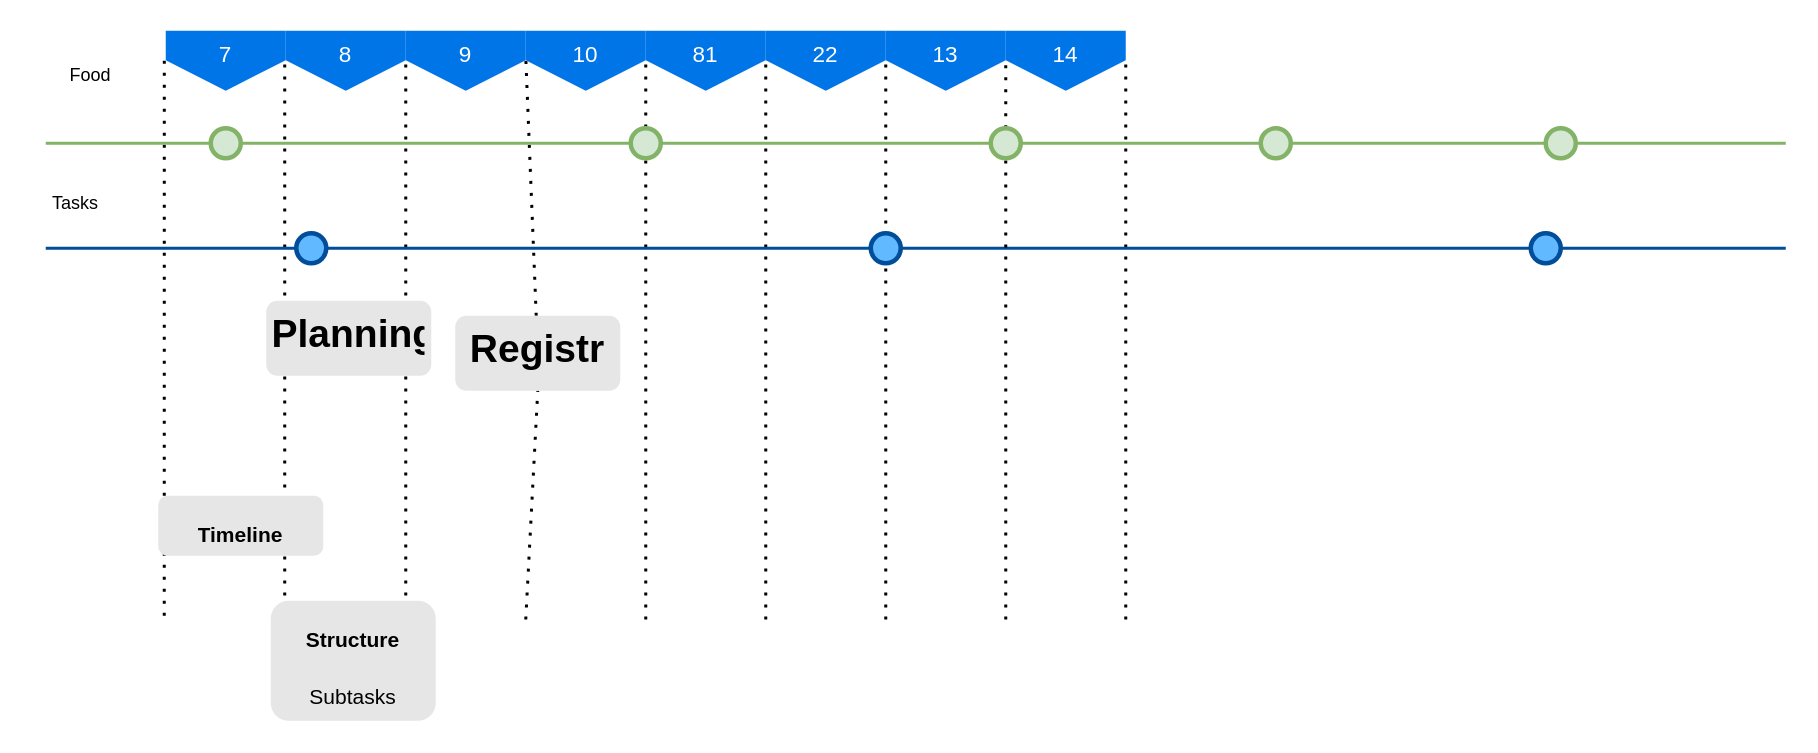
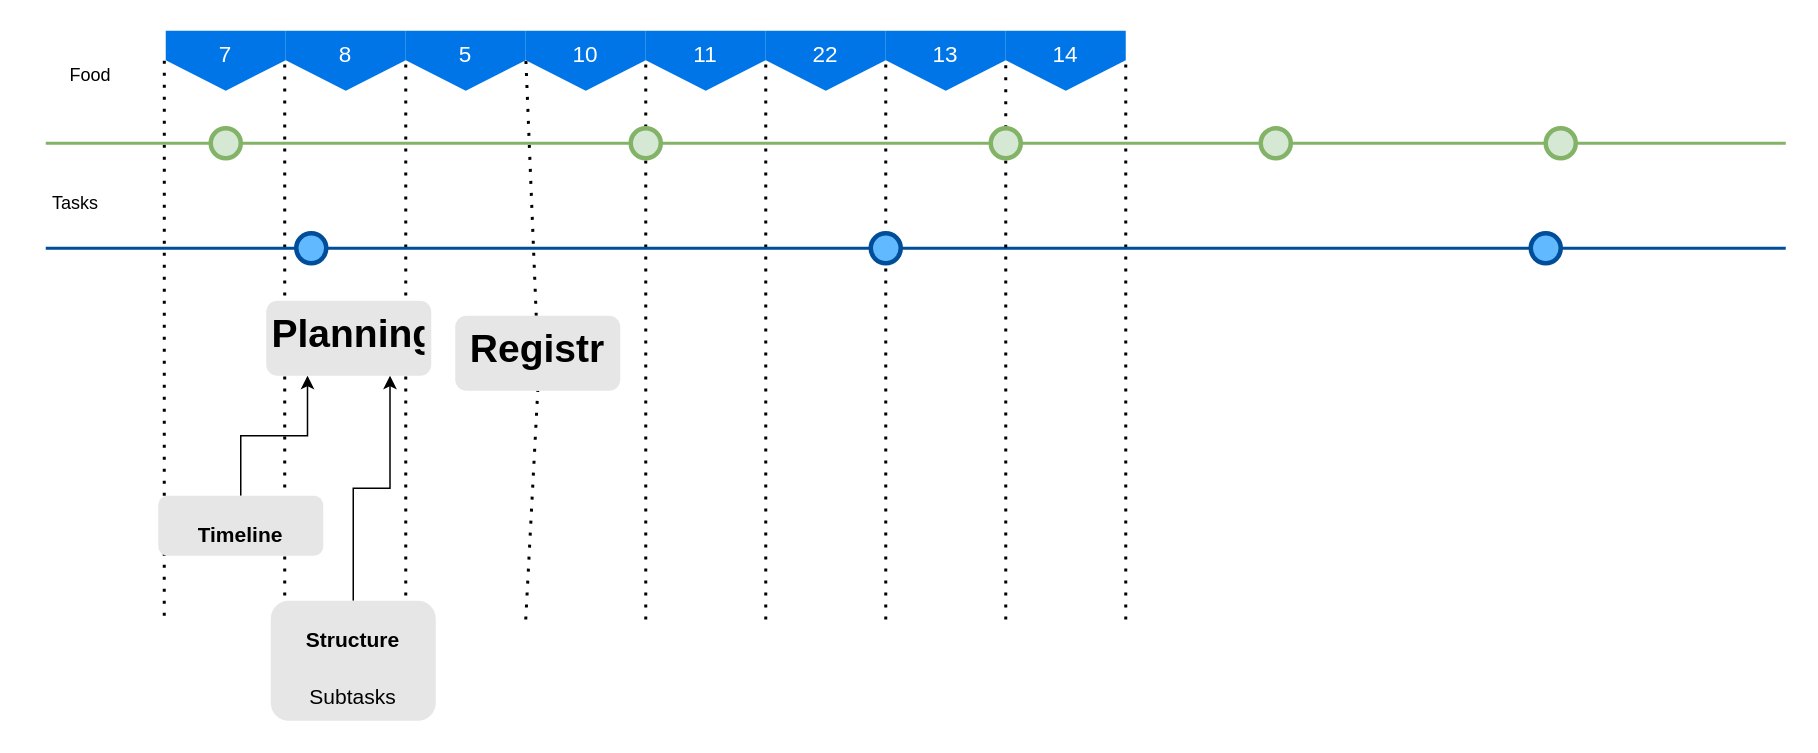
  <mxCell id="0" />
  <mxCell id="1" parent="0" />
  <mxCell id="2" value="" style="endArrow=none;dashed=1;html=1;dashPattern=1 3;strokeWidth=2;rounded=0;entryX=-0.012;entryY=0.369;entryDx=0;entryDy=0;entryPerimeter=0;" parent="1" target="27" edge="1"><mxGeometry width="50" height="50" relative="1" as="geometry"><mxPoint x="109" y="410" as="sourcePoint" /><mxPoint x="256" y="70" as="targetPoint" /></mxGeometry></mxCell>
  <mxCell id="3" value="" style="endArrow=none;dashed=1;html=1;dashPattern=1 3;strokeWidth=2;rounded=0;entryX=-0.012;entryY=0.369;entryDx=0;entryDy=0;entryPerimeter=0;" parent="1" edge="1"><mxGeometry width="50" height="50" relative="1" as="geometry"><mxPoint x="189.31" y="412.5" as="sourcePoint" /><mxPoint x="189.31" y="37.5" as="targetPoint" /></mxGeometry></mxCell>
  <mxCell id="4" value="" style="endArrow=none;dashed=1;html=1;dashPattern=1 3;strokeWidth=2;rounded=0;entryX=-0.012;entryY=0.369;entryDx=0;entryDy=0;entryPerimeter=0;" parent="1" edge="1"><mxGeometry width="50" height="50" relative="1" as="geometry"><mxPoint x="270" y="412.5" as="sourcePoint" /><mxPoint x="270" y="37.5" as="targetPoint" /></mxGeometry></mxCell>
  <mxCell id="5" value="" style="endArrow=none;dashed=1;html=1;dashPattern=1 3;strokeWidth=2;rounded=0;entryX=-0.012;entryY=0.369;entryDx=0;entryDy=0;entryPerimeter=0;" parent="1" source="38" edge="1"><mxGeometry width="50" height="50" relative="1" as="geometry"><mxPoint x="350" y="412.5" as="sourcePoint" /><mxPoint x="350" y="37.5" as="targetPoint" /></mxGeometry></mxCell>
  <mxCell id="6" value="" style="endArrow=none;dashed=1;html=1;dashPattern=1 3;strokeWidth=2;rounded=0;entryX=-0.012;entryY=0.369;entryDx=0;entryDy=0;entryPerimeter=0;" parent="1" edge="1"><mxGeometry width="50" height="50" relative="1" as="geometry"><mxPoint x="430" y="412.5" as="sourcePoint" /><mxPoint x="430" y="37.5" as="targetPoint" /></mxGeometry></mxCell>
  <mxCell id="7" value="" style="endArrow=none;dashed=1;html=1;dashPattern=1 3;strokeWidth=2;rounded=0;entryX=-0.012;entryY=0.369;entryDx=0;entryDy=0;entryPerimeter=0;" parent="1" edge="1"><mxGeometry width="50" height="50" relative="1" as="geometry"><mxPoint x="510" y="412.5" as="sourcePoint" /><mxPoint x="510" y="37.5" as="targetPoint" /></mxGeometry></mxCell>
  <mxCell id="8" value="" style="endArrow=none;dashed=1;html=1;dashPattern=1 3;strokeWidth=2;rounded=0;entryX=-0.012;entryY=0.369;entryDx=0;entryDy=0;entryPerimeter=0;" parent="1" edge="1"><mxGeometry width="50" height="50" relative="1" as="geometry"><mxPoint x="590" y="412.5" as="sourcePoint" /><mxPoint x="590" y="37.5" as="targetPoint" /></mxGeometry></mxCell>
  <mxCell id="9" value="" style="endArrow=none;dashed=1;html=1;dashPattern=1 3;strokeWidth=2;rounded=0;entryX=-0.012;entryY=0.369;entryDx=0;entryDy=0;entryPerimeter=0;" parent="1" source="32" edge="1"><mxGeometry width="50" height="50" relative="1" as="geometry"><mxPoint x="670" y="412.5" as="sourcePoint" /><mxPoint x="670" y="37.5" as="targetPoint" /></mxGeometry></mxCell>
  <mxCell id="10" value="" style="endArrow=none;dashed=1;html=1;dashPattern=1 3;strokeWidth=2;rounded=0;entryX=-0.012;entryY=0.369;entryDx=0;entryDy=0;entryPerimeter=0;" parent="1" edge="1"><mxGeometry width="50" height="50" relative="1" as="geometry"><mxPoint x="750" y="412.5" as="sourcePoint" /><mxPoint x="750" y="37.5" as="targetPoint" /></mxGeometry></mxCell>
  <mxCell id="11" value="" style="line;strokeWidth=2;html=1;fillColor=none;fontSize=28;fontColor=#004D99;strokeColor=#004D99;" parent="1" vertex="1"><mxGeometry x="30" y="160" width="1160" height="10" as="geometry" /></mxCell>
- <mxCell id="12" value="9" style="shape=offPageConnector;whiteSpace=wrap;html=1;fillColor=#0075E8;fontSize=15;fontColor=#FFFFFF;size=0.509;verticalAlign=top;strokeColor=none;" parent="1" vertex="1"><mxGeometry x="270" y="20" width="80" height="40" as="geometry" /></mxCell>
+ <mxCell id="12" value="5" style="shape=offPageConnector;whiteSpace=wrap;html=1;fillColor=#0075E8;fontSize=15;fontColor=#FFFFFF;size=0.509;verticalAlign=top;strokeColor=none;" parent="1" vertex="1"><mxGeometry x="270" y="20" width="80" height="40" as="geometry" /></mxCell>
  <mxCell id="13" value="" style="ellipse;whiteSpace=wrap;html=1;fillColor=#61BAFF;fontSize=28;fontColor=#004D99;strokeWidth=3;strokeColor=#004D99;" parent="1" vertex="1"><mxGeometry x="580" y="155" width="20" height="20" as="geometry" /></mxCell>
  <mxCell id="14" value="" style="ellipse;whiteSpace=wrap;html=1;fillColor=#61BAFF;fontSize=28;fontColor=#004D99;strokeWidth=3;strokeColor=#004D99;" parent="1" vertex="1"><mxGeometry x="197" y="155" width="20" height="20" as="geometry" /></mxCell>
  <mxCell id="15" value="" style="ellipse;whiteSpace=wrap;html=1;fillColor=#61BAFF;fontSize=28;fontColor=#004D99;strokeWidth=3;strokeColor=#004D99;" parent="1" vertex="1"><mxGeometry x="1020" y="155" width="20" height="20" as="geometry" /></mxCell>
  <mxCell id="16" value="&lt;h1&gt;Planning&lt;/h1&gt;&lt;div&gt;&lt;br&gt;&lt;/div&gt;&lt;div&gt;&lt;br&gt;&lt;/div&gt;" style="text;html=1;spacing=5;spacingTop=-20;whiteSpace=wrap;overflow=hidden;strokeColor=none;strokeWidth=3;fillColor=#E6E6E6;fontSize=13;fontColor=#000000;align=center;rounded=1;" parent="1" vertex="1"><mxGeometry x="177" y="200" width="110" height="50" as="geometry" /></mxCell>
+ <mxCell id="17" style="edgeStyle=orthogonalEdgeStyle;rounded=0;orthogonalLoop=1;jettySize=auto;html=1;entryX=0.25;entryY=1;entryDx=0;entryDy=0;" parent="1" source="18" target="16" edge="1"><mxGeometry relative="1" as="geometry" /></mxCell>
  <mxCell id="18" value="&lt;h1&gt;&lt;font style=&quot;font-size: 14px;&quot;&gt;Timeline&lt;/font&gt;&lt;/h1&gt;" style="text;html=1;spacing=5;spacingTop=-20;whiteSpace=wrap;overflow=hidden;strokeColor=none;strokeWidth=3;fillColor=#E6E6E6;fontSize=13;fontColor=#000000;align=center;rounded=1;" parent="1" vertex="1"><mxGeometry x="105" y="330" width="110" height="40" as="geometry" /></mxCell>
+ <mxCell id="19" style="edgeStyle=orthogonalEdgeStyle;rounded=0;orthogonalLoop=1;jettySize=auto;html=1;entryX=0.75;entryY=1;entryDx=0;entryDy=0;" parent="1" source="20" target="16" edge="1"><mxGeometry relative="1" as="geometry" /></mxCell>
  <mxCell id="20" value="&lt;h1&gt;&lt;font style=&quot;font-size: 14px;&quot;&gt;Structure&lt;/font&gt;&lt;/h1&gt;&lt;div&gt;&lt;font style=&quot;font-size: 14px;&quot;&gt;Subtasks&lt;/font&gt;&lt;/div&gt;" style="text;html=1;spacing=5;spacingTop=-20;whiteSpace=wrap;overflow=hidden;strokeColor=none;strokeWidth=3;fillColor=#E6E6E6;fontSize=13;fontColor=#000000;align=center;rounded=1;" parent="1" vertex="1"><mxGeometry x="180" y="400" width="110" height="80" as="geometry" /></mxCell>
  <mxCell id="21" value="10" style="shape=offPageConnector;whiteSpace=wrap;html=1;fillColor=#0075E8;fontSize=15;fontColor=#FFFFFF;size=0.509;verticalAlign=top;strokeColor=none;" parent="1" vertex="1"><mxGeometry x="350" y="20" width="80" height="40" as="geometry" /></mxCell>
- <mxCell id="22" value="81" style="shape=offPageConnector;whiteSpace=wrap;html=1;fillColor=#0075E8;fontSize=15;fontColor=#FFFFFF;size=0.509;verticalAlign=top;strokeColor=none;" parent="1" vertex="1"><mxGeometry x="430" y="20" width="80" height="40" as="geometry" /></mxCell>
+ <mxCell id="22" value="11" style="shape=offPageConnector;whiteSpace=wrap;html=1;fillColor=#0075E8;fontSize=15;fontColor=#FFFFFF;size=0.509;verticalAlign=top;strokeColor=none;" parent="1" vertex="1"><mxGeometry x="430" y="20" width="80" height="40" as="geometry" /></mxCell>
  <mxCell id="23" value="22" style="shape=offPageConnector;whiteSpace=wrap;html=1;fillColor=#0075E8;fontSize=15;fontColor=#FFFFFF;size=0.509;verticalAlign=top;strokeColor=none;" parent="1" vertex="1"><mxGeometry x="510" y="20" width="80" height="40" as="geometry" /></mxCell>
  <mxCell id="24" value="13" style="shape=offPageConnector;whiteSpace=wrap;html=1;fillColor=#0075E8;fontSize=15;fontColor=#FFFFFF;size=0.509;verticalAlign=top;strokeColor=none;" parent="1" vertex="1"><mxGeometry x="590" y="20" width="80" height="40" as="geometry" /></mxCell>
  <mxCell id="25" value="14" style="shape=offPageConnector;whiteSpace=wrap;html=1;fillColor=#0075E8;fontSize=15;fontColor=#FFFFFF;size=0.509;verticalAlign=top;strokeColor=none;" parent="1" vertex="1"><mxGeometry x="670" y="20" width="80" height="40" as="geometry" /></mxCell>
  <mxCell id="26" value="8" style="shape=offPageConnector;whiteSpace=wrap;html=1;fillColor=#0075E8;fontSize=15;fontColor=#FFFFFF;size=0.509;verticalAlign=top;strokeColor=none;" parent="1" vertex="1"><mxGeometry x="190" y="20" width="80" height="40" as="geometry" /></mxCell>
  <mxCell id="27" value="7" style="shape=offPageConnector;whiteSpace=wrap;html=1;fillColor=#0075E8;fontSize=15;fontColor=#FFFFFF;size=0.509;verticalAlign=top;strokeColor=none;" parent="1" vertex="1"><mxGeometry x="110" y="20" width="80" height="40" as="geometry" /></mxCell>
  <mxCell id="28" value="" style="line;strokeWidth=2;html=1;fillColor=#d5e8d4;fontSize=28;strokeColor=#82b366;" parent="1" vertex="1"><mxGeometry x="30" y="90" width="1160" height="10" as="geometry" /></mxCell>
  <mxCell id="29" value="" style="ellipse;whiteSpace=wrap;html=1;fillColor=#d5e8d4;fontSize=28;strokeWidth=3;strokeColor=#82b366;" parent="1" vertex="1"><mxGeometry x="140" y="85" width="20" height="20" as="geometry" /></mxCell>
  <mxCell id="30" value="" style="ellipse;whiteSpace=wrap;html=1;fillColor=#d5e8d4;fontSize=28;strokeWidth=3;strokeColor=#82b366;" parent="1" vertex="1"><mxGeometry x="420" y="85" width="20" height="20" as="geometry" /></mxCell>
  <mxCell id="31" value="" style="endArrow=none;dashed=1;html=1;dashPattern=1 3;strokeWidth=2;rounded=0;entryX=0.5;entryY=1;entryDx=0;entryDy=0;" parent="1" target="32" edge="1"><mxGeometry width="50" height="50" relative="1" as="geometry"><mxPoint x="670" y="412.5" as="sourcePoint" /><mxPoint x="670" y="37.5" as="targetPoint" /></mxGeometry></mxCell>
  <mxCell id="32" value="" style="ellipse;whiteSpace=wrap;html=1;fillColor=#d5e8d4;fontSize=28;strokeWidth=3;strokeColor=#82b366;" parent="1" vertex="1"><mxGeometry x="660" y="85" width="20" height="20" as="geometry" /></mxCell>
  <mxCell id="33" value="" style="ellipse;whiteSpace=wrap;html=1;fillColor=#d5e8d4;fontSize=28;strokeWidth=3;strokeColor=#82b366;" parent="1" vertex="1"><mxGeometry x="840" y="85" width="20" height="20" as="geometry" /></mxCell>
  <mxCell id="34" value="" style="ellipse;whiteSpace=wrap;html=1;fillColor=#d5e8d4;fontSize=28;strokeWidth=3;strokeColor=#82b366;" parent="1" vertex="1"><mxGeometry x="1030" y="85" width="20" height="20" as="geometry" /></mxCell>
  <mxCell id="35" value="Food" style="text;html=1;strokeColor=none;fillColor=none;align=center;verticalAlign=middle;whiteSpace=wrap;rounded=0;" parent="1" vertex="1"><mxGeometry x="30" y="35" width="60" height="30" as="geometry" /></mxCell>
  <mxCell id="36" value="Tasks" style="text;html=1;strokeColor=none;fillColor=none;align=center;verticalAlign=middle;whiteSpace=wrap;rounded=0;" parent="1" vertex="1"><mxGeometry x="20" y="120" width="60" height="30" as="geometry" /></mxCell>
  <mxCell id="37" value="" style="endArrow=none;dashed=1;html=1;dashPattern=1 3;strokeWidth=2;rounded=0;entryX=0.5;entryY=1;entryDx=0;entryDy=0;" parent="1" target="38" edge="1"><mxGeometry width="50" height="50" relative="1" as="geometry"><mxPoint x="350" y="412.5" as="sourcePoint" /><mxPoint x="350" y="37.5" as="targetPoint" /></mxGeometry></mxCell>
  <mxCell id="38" value="&lt;h1&gt;Registr&lt;/h1&gt;" style="text;html=1;spacing=5;spacingTop=-20;whiteSpace=wrap;overflow=hidden;strokeColor=none;strokeWidth=3;fillColor=#E6E6E6;fontSize=13;fontColor=#000000;align=center;rounded=1;" parent="1" vertex="1"><mxGeometry x="303" y="210" width="110" height="50" as="geometry" /></mxCell>
